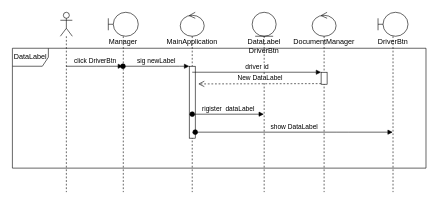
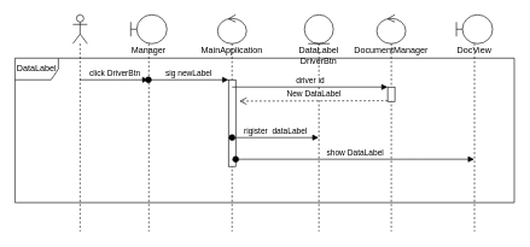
  <mxCell id="0" />
  <mxCell id="1" parent="0" />
  <mxCell id="2" value="DataLabel" style="shape=umlFrame;whiteSpace=wrap;html=1;" vertex="1" parent="1"><mxGeometry x="20" y="80" width="690" height="200" as="geometry" /></mxCell>
  <mxCell id="3" value="Manager" style="shape=umlLifeline;participant=umlBoundary;perimeter=lifelinePerimeter;whiteSpace=wrap;html=1;container=1;collapsible=0;recursiveResize=0;verticalAlign=top;spacingTop=36;outlineConnect=0;" vertex="1" parent="1"><mxGeometry x="180" y="20" width="50" height="300" as="geometry" /></mxCell>
  <mxCell id="4" value="DocumentManager" style="shape=umlLifeline;participant=umlControl;perimeter=lifelinePerimeter;whiteSpace=wrap;html=1;container=1;collapsible=0;recursiveResize=0;verticalAlign=top;spacingTop=36;outlineConnect=0;" vertex="1" parent="1"><mxGeometry x="520" y="20" width="40" height="300" as="geometry" /></mxCell>
  <mxCell id="5" value="" style="html=1;points=[];perimeter=orthogonalPerimeter;" vertex="1" parent="4"><mxGeometry x="15" y="100" width="10" height="20" as="geometry" /></mxCell>
  <mxCell id="6" value="" style="shape=umlLifeline;participant=umlActor;perimeter=lifelinePerimeter;whiteSpace=wrap;html=1;container=1;collapsible=0;recursiveResize=0;verticalAlign=top;spacingTop=36;outlineConnect=0;" vertex="1" parent="1"><mxGeometry x="100" y="20" width="20" height="300" as="geometry" /></mxCell>
  <mxCell id="7" value="click DriverBtn" style="html=1;verticalAlign=bottom;endArrow=block;" edge="1" parent="1" source="6" target="3"><mxGeometry width="80" relative="1" as="geometry"><mxPoint x="120" y="110" as="sourcePoint" /><mxPoint x="200" y="110" as="targetPoint" /><Array as="points"><mxPoint x="170" y="110" /></Array></mxGeometry></mxCell>
  <mxCell id="8" value="MainApplication" style="shape=umlLifeline;participant=umlControl;perimeter=lifelinePerimeter;whiteSpace=wrap;html=1;container=1;collapsible=0;recursiveResize=0;verticalAlign=top;spacingTop=36;outlineConnect=0;" vertex="1" parent="1"><mxGeometry x="300" y="20" width="40" height="300" as="geometry" /></mxCell>
  <mxCell id="9" value="" style="html=1;points=[];perimeter=orthogonalPerimeter;" vertex="1" parent="8"><mxGeometry x="15" y="90" width="10" height="120" as="geometry" /></mxCell>
  <mxCell id="10" value="rigister&amp;nbsp; dataLabel" style="html=1;verticalAlign=bottom;startArrow=oval;startFill=1;endArrow=block;startSize=8;" edge="1" parent="8" target="12"><mxGeometry width="60" relative="1" as="geometry"><mxPoint x="20" y="170" as="sourcePoint" /><mxPoint x="80" y="170" as="targetPoint" /></mxGeometry></mxCell>
  <mxCell id="11" value="sig newLabel" style="html=1;verticalAlign=bottom;startArrow=oval;endArrow=block;startSize=8;" edge="1" parent="1" source="3" target="9"><mxGeometry relative="1" as="geometry"><mxPoint x="255" y="120" as="sourcePoint" /><Array as="points"><mxPoint x="290" y="110" /></Array></mxGeometry></mxCell>
  <mxCell id="12" value="DataLabel DriverBtn" style="shape=umlLifeline;participant=umlEntity;perimeter=lifelinePerimeter;whiteSpace=wrap;html=1;container=1;collapsible=0;recursiveResize=0;verticalAlign=top;spacingTop=36;outlineConnect=0;" vertex="1" parent="1"><mxGeometry x="420" y="20" width="40" height="300" as="geometry" /></mxCell>
  <mxCell id="13" value="driver id" style="html=1;verticalAlign=bottom;endArrow=block;entryX=0;entryY=0;" edge="1" parent="1" target="5"><mxGeometry relative="1" as="geometry"><mxPoint x="320" y="120" as="sourcePoint" /></mxGeometry></mxCell>
  <mxCell id="14" value="New DataLabel" style="html=1;verticalAlign=bottom;endArrow=open;dashed=1;endSize=8;exitX=0;exitY=0.95;entryX=1.504;entryY=0.246;entryDx=0;entryDy=0;entryPerimeter=0;" edge="1" parent="1" source="5" target="9"><mxGeometry relative="1" as="geometry"><mxPoint x="320" y="170" as="targetPoint" /></mxGeometry></mxCell>
- <mxCell id="15" value="DriverBtn" style="shape=umlLifeline;participant=umlBoundary;perimeter=lifelinePerimeter;whiteSpace=wrap;html=1;container=1;collapsible=0;recursiveResize=0;verticalAlign=top;spacingTop=36;outlineConnect=0;" vertex="1" parent="1"><mxGeometry x="630" y="20" width="50" height="300" as="geometry" /></mxCell>
+ <mxCell id="15" value="DocView" style="shape=umlLifeline;participant=umlBoundary;perimeter=lifelinePerimeter;whiteSpace=wrap;html=1;container=1;collapsible=0;recursiveResize=0;verticalAlign=top;spacingTop=36;outlineConnect=0;" vertex="1" parent="1"><mxGeometry x="630" y="20" width="50" height="300" as="geometry" /></mxCell>
  <mxCell id="16" value="show DataLabel" style="html=1;verticalAlign=bottom;startArrow=oval;startFill=1;endArrow=block;startSize=8;" edge="1" parent="1" source="9" target="15"><mxGeometry width="60" relative="1" as="geometry"><mxPoint x="330" y="200" as="sourcePoint" /><mxPoint x="449.5" y="200" as="targetPoint" /><Array as="points"><mxPoint x="570" y="220" /></Array></mxGeometry></mxCell>
